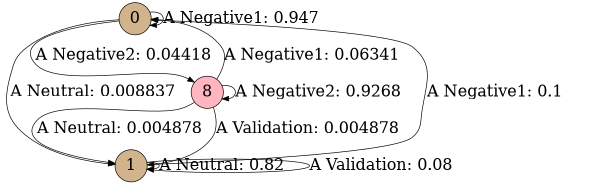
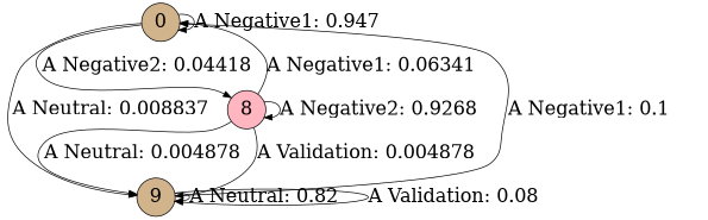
  digraph {
    node [fillcolor=tan fontsize=24 shape=circle style=filled]
    edge [fontsize=24]
    0
-   1
+   1 [label=9]
    n3 [fillcolor=lightpink label=8]
    0 -> 0 [label="A Negative1: 0.947    "]
    0 -> 1 [label="A Neutral: 0.008837  "]
    0 -> n3 [label="A Negative2: 0.04418  "]
    1 -> 0 [label="A Negative1: 0.1      "]
    1 -> 1 [label="A Neutral: 0.82     "]
    1 -> 1 [label="A Validation: 0.08     "]
    n3 -> 0 [label="A Negative1: 0.06341  "]
    n3 -> 1 [label="A Neutral: 0.004878  "]
    n3 -> 1 [label="A Validation: 0.004878  "]
    n3 -> n3 [label="A Negative2: 0.9268   "]
  }
